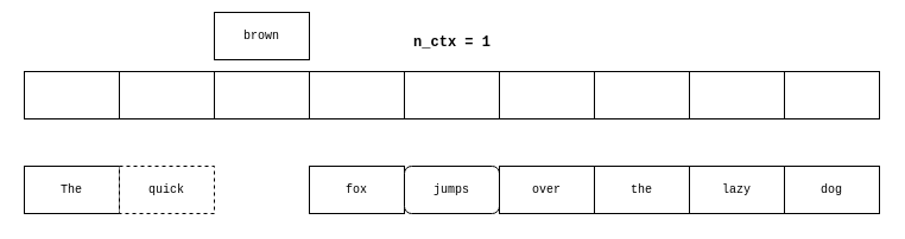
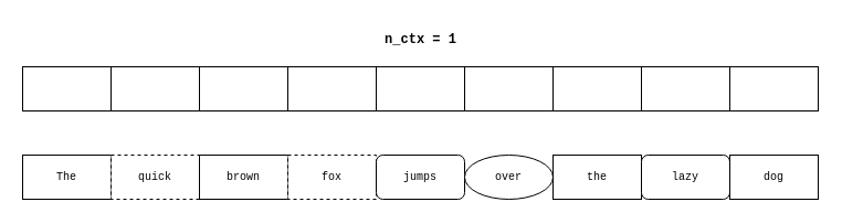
  <mxCell id="0" />
  <mxCell id="1" parent="0" />
  <mxCell id="2" value="The" style="whiteSpace=wrap;html=1;fontFamily=Courier New;fontSize=10;" vertex="1" parent="1"><mxGeometry x="20" y="140" width="80" height="40" as="geometry" /></mxCell>
  <mxCell id="3" value="quick" style="whiteSpace=wrap;html=1;fontFamily=Courier New;fontSize=10;dashed=1;" vertex="1" parent="1"><mxGeometry x="100" y="140" width="80" height="40" as="geometry" /></mxCell>
- <mxCell id="4" value="brown" style="whiteSpace=wrap;html=1;fontFamily=Courier New;fontSize=10;" vertex="1" parent="1"><mxGeometry x="180" y="10" width="80" height="40" as="geometry" /></mxCell>
- <mxCell id="5" value="fox" style="whiteSpace=wrap;html=1;fontFamily=Courier New;fontSize=10;" vertex="1" parent="1"><mxGeometry x="260" y="140" width="80" height="40" as="geometry" /></mxCell>
+ <mxCell id="4" value="brown" style="whiteSpace=wrap;html=1;fontFamily=Courier New;fontSize=10;" vertex="1" parent="1"><mxGeometry x="180" y="140" width="80" height="40" as="geometry" /></mxCell>
+ <mxCell id="5" value="fox" style="whiteSpace=wrap;html=1;fontFamily=Courier New;fontSize=10;dashed=1;" vertex="1" parent="1"><mxGeometry x="260" y="140" width="80" height="40" as="geometry" /></mxCell>
  <mxCell id="6" value="jumps" style="whiteSpace=wrap;html=1;fontFamily=Courier New;fontSize=10;rounded=1;" vertex="1" parent="1"><mxGeometry x="340" y="140" width="80" height="40" as="geometry" /></mxCell>
- <mxCell id="7" value="over" style="whiteSpace=wrap;html=1;fontFamily=Courier New;fontSize=10;" vertex="1" parent="1"><mxGeometry x="420" y="140" width="80" height="40" as="geometry" /></mxCell>
+ <mxCell id="7" value="over" style="ellipse;whiteSpace=wrap;html=1;fontFamily=Courier New;fontSize=10;" vertex="1" parent="1"><mxGeometry x="420" y="140" width="80" height="40" as="geometry" /></mxCell>
  <mxCell id="8" value="the" style="whiteSpace=wrap;html=1;fontFamily=Courier New;fontSize=10;" vertex="1" parent="1"><mxGeometry x="500" y="140" width="80" height="40" as="geometry" /></mxCell>
- <mxCell id="9" value="lazy" style="whiteSpace=wrap;html=1;fontFamily=Courier New;fontSize=10;" vertex="1" parent="1"><mxGeometry x="580" y="140" width="80" height="40" as="geometry" /></mxCell>
+ <mxCell id="9" value="lazy" style="whiteSpace=wrap;html=1;fontFamily=Courier New;fontSize=10;rounded=1;" vertex="1" parent="1"><mxGeometry x="580" y="140" width="80" height="40" as="geometry" /></mxCell>
  <mxCell id="10" value="dog" style="whiteSpace=wrap;html=1;fontFamily=Courier New;fontSize=10;" vertex="1" parent="1"><mxGeometry x="660" y="140" width="80" height="40" as="geometry" /></mxCell>
  <mxCell id="11" value="" style="whiteSpace=wrap;html=1;fontFamily=Courier New;fontSize=10;" vertex="1" parent="1"><mxGeometry x="20" y="60" width="80" height="40" as="geometry" /></mxCell>
  <mxCell id="12" value="" style="whiteSpace=wrap;html=1;fontFamily=Courier New;fontSize=10;" vertex="1" parent="1"><mxGeometry x="100" y="60" width="80" height="40" as="geometry" /></mxCell>
  <mxCell id="13" value="" style="whiteSpace=wrap;html=1;fontFamily=Courier New;fontSize=10;" vertex="1" parent="1"><mxGeometry x="180" y="60" width="80" height="40" as="geometry" /></mxCell>
  <mxCell id="14" value="" style="whiteSpace=wrap;html=1;fontFamily=Courier New;fontSize=10;" vertex="1" parent="1"><mxGeometry x="260" y="60" width="80" height="40" as="geometry" /></mxCell>
  <mxCell id="15" value="" style="whiteSpace=wrap;html=1;fontFamily=Courier New;fontSize=10;" vertex="1" parent="1"><mxGeometry x="340" y="60" width="80" height="40" as="geometry" /></mxCell>
  <mxCell id="16" value="&lt;font face=&quot;Courier New&quot;&gt;&lt;b&gt;n_ctx = 1&lt;/b&gt;&lt;/font&gt;" style="text;html=1;align=center;verticalAlign=middle;resizable=0;points=[];autosize=1;strokeColor=none;fillColor=none;" vertex="1" parent="1"><mxGeometry x="335" y="20" width="90" height="30" as="geometry" /></mxCell>
  <mxCell id="17" value="" style="whiteSpace=wrap;html=1;fontFamily=Courier New;fontSize=10;" vertex="1" parent="1"><mxGeometry x="420" y="60" width="80" height="40" as="geometry" /></mxCell>
  <mxCell id="18" value="" style="whiteSpace=wrap;html=1;fontFamily=Courier New;fontSize=10;" vertex="1" parent="1"><mxGeometry x="500" y="60" width="80" height="40" as="geometry" /></mxCell>
  <mxCell id="19" value="" style="whiteSpace=wrap;html=1;fontFamily=Courier New;fontSize=10;" vertex="1" parent="1"><mxGeometry x="580" y="60" width="80" height="40" as="geometry" /></mxCell>
  <mxCell id="20" value="" style="whiteSpace=wrap;html=1;fontFamily=Courier New;fontSize=10;" vertex="1" parent="1"><mxGeometry x="660" y="60" width="80" height="40" as="geometry" /></mxCell>
